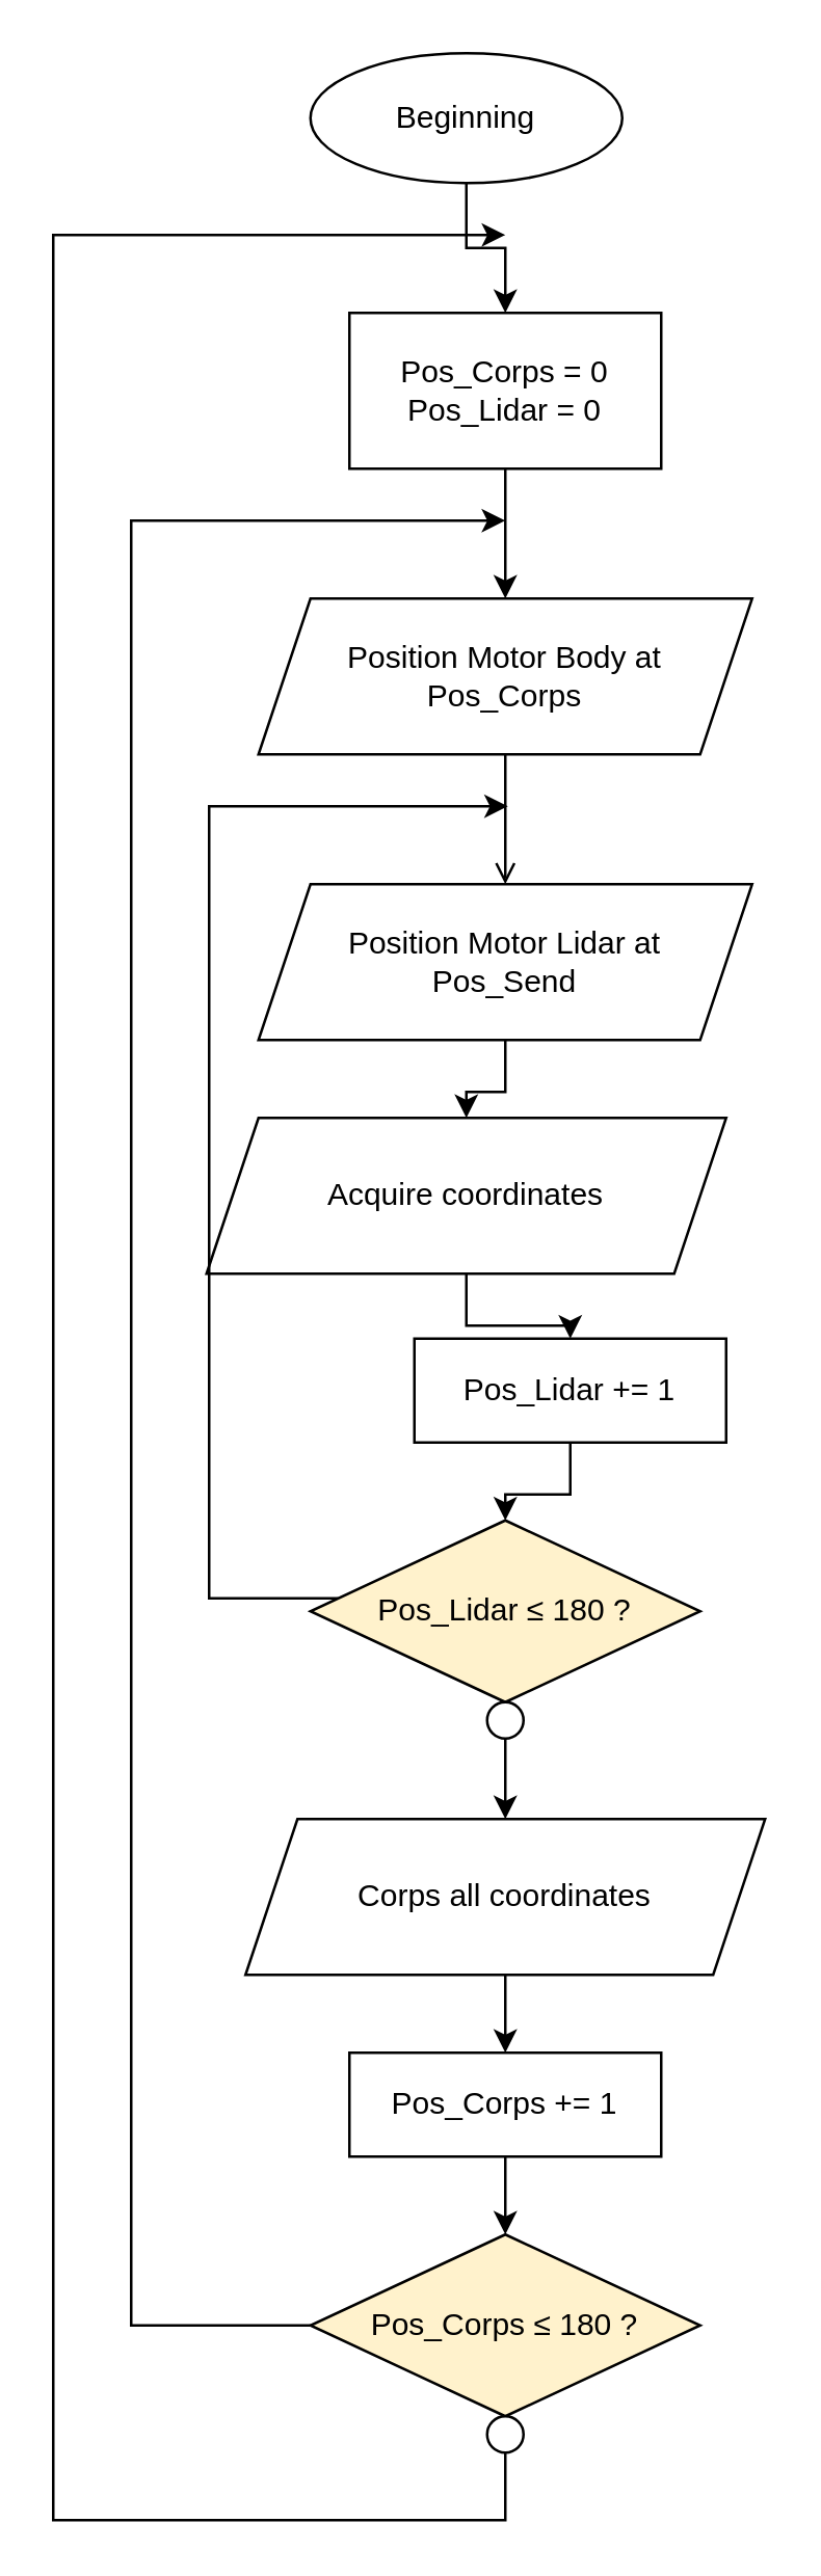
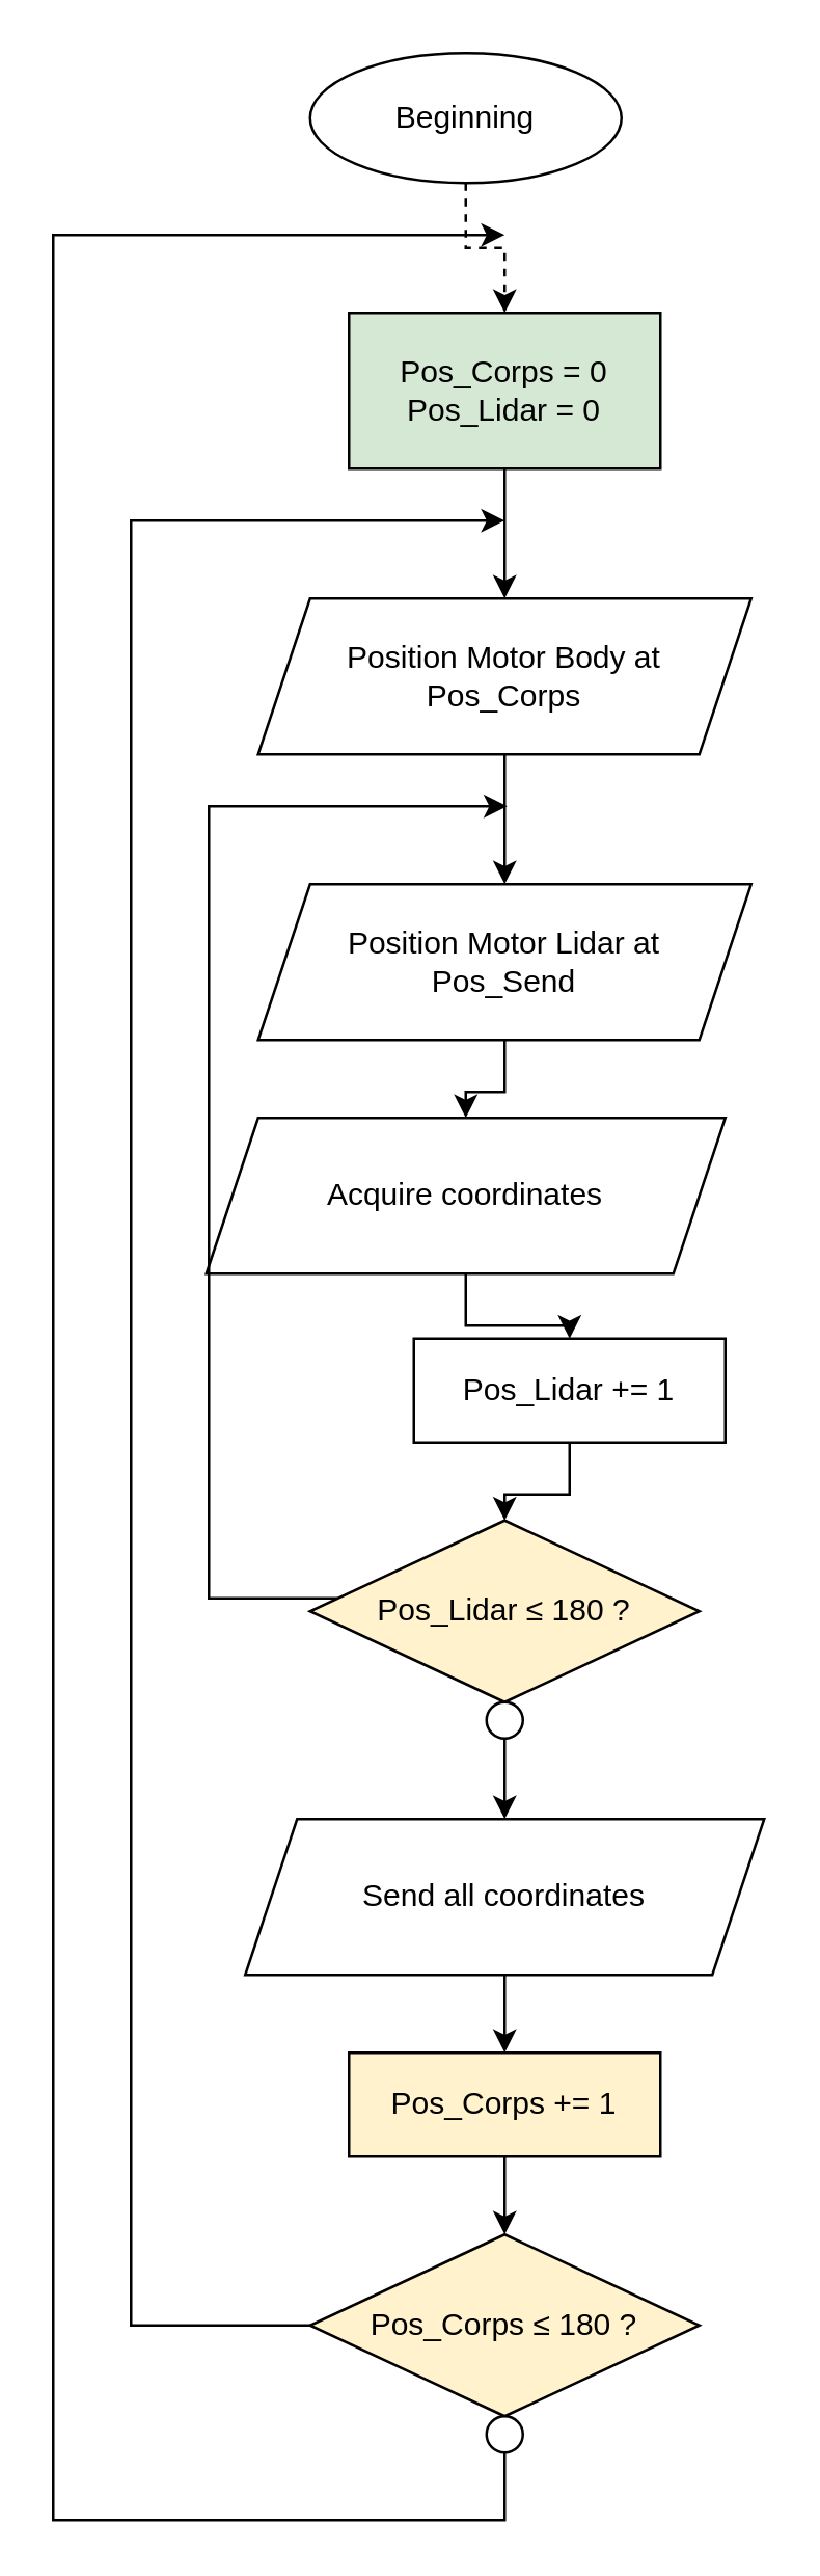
  <mxCell id="0" />
  <mxCell id="1" parent="0" />
- <mxCell id="2" value="" style="edgeStyle=orthogonalEdgeStyle;rounded=0;orthogonalLoop=1;jettySize=auto;html=1;" parent="1" source="3" target="5" edge="1"><mxGeometry relative="1" as="geometry" /></mxCell>
+ <mxCell id="2" value="" style="edgeStyle=orthogonalEdgeStyle;rounded=0;orthogonalLoop=1;jettySize=auto;html=1;dashed=1;" parent="1" source="3" target="5" edge="1"><mxGeometry relative="1" as="geometry" /></mxCell>
  <mxCell id="3" value="Beginning" style="ellipse;whiteSpace=wrap;html=1;" parent="1" vertex="1"><mxGeometry x="119" y="20" width="120" height="50" as="geometry" /></mxCell>
  <mxCell id="4" value="" style="edgeStyle=orthogonalEdgeStyle;rounded=0;orthogonalLoop=1;jettySize=auto;html=1;" parent="1" source="5" target="7" edge="1"><mxGeometry relative="1" as="geometry" /></mxCell>
- <mxCell id="5" value="Pos_Corps = 0&lt;br&gt;Pos_Lidar = 0" style="whiteSpace=wrap;html=1;" parent="1" vertex="1"><mxGeometry x="134" y="120" width="120" height="60" as="geometry" /></mxCell>
- <mxCell id="6" value="" style="edgeStyle=orthogonalEdgeStyle;rounded=0;orthogonalLoop=1;jettySize=auto;html=1;endArrow=open;" parent="1" source="7" target="9" edge="1"><mxGeometry relative="1" as="geometry" /></mxCell>
+ <mxCell id="5" value="Pos_Corps = 0&lt;br&gt;Pos_Lidar = 0" style="whiteSpace=wrap;html=1;fillColor=#d5e8d4;" parent="1" vertex="1"><mxGeometry x="134" y="120" width="120" height="60" as="geometry" /></mxCell>
+ <mxCell id="6" value="" style="edgeStyle=orthogonalEdgeStyle;rounded=0;orthogonalLoop=1;jettySize=auto;html=1;" parent="1" source="7" target="9" edge="1"><mxGeometry relative="1" as="geometry" /></mxCell>
  <mxCell id="7" value="Position Motor Body at&lt;br&gt;Pos_Corps" style="shape=parallelogram;perimeter=parallelogramPerimeter;whiteSpace=wrap;html=1;fixedSize=1;" parent="1" vertex="1"><mxGeometry x="99" y="230" width="190" height="60" as="geometry" /></mxCell>
  <mxCell id="8" value="" style="edgeStyle=orthogonalEdgeStyle;rounded=0;orthogonalLoop=1;jettySize=auto;html=1;" parent="1" source="9" target="11" edge="1"><mxGeometry relative="1" as="geometry" /></mxCell>
  <mxCell id="9" value="Position Motor Lidar at&lt;br&gt;Pos_Send" style="shape=parallelogram;perimeter=parallelogramPerimeter;whiteSpace=wrap;html=1;fixedSize=1;" parent="1" vertex="1"><mxGeometry x="99" y="340" width="190" height="60" as="geometry" /></mxCell>
  <mxCell id="10" value="" style="edgeStyle=orthogonalEdgeStyle;rounded=0;orthogonalLoop=1;jettySize=auto;html=1;" parent="1" source="11" target="13" edge="1"><mxGeometry relative="1" as="geometry" /></mxCell>
  <mxCell id="11" value="Acquire coordinates" style="shape=parallelogram;perimeter=parallelogramPerimeter;whiteSpace=wrap;html=1;fixedSize=1;" parent="1" vertex="1"><mxGeometry x="79" y="430" width="200" height="60" as="geometry" /></mxCell>
  <mxCell id="12" value="" style="edgeStyle=orthogonalEdgeStyle;rounded=0;orthogonalLoop=1;jettySize=auto;html=1;" parent="1" source="13" target="16" edge="1"><mxGeometry relative="1" as="geometry" /></mxCell>
  <mxCell id="13" value="Pos_Lidar += 1" style="whiteSpace=wrap;html=1;" parent="1" vertex="1"><mxGeometry x="159" y="515" width="120" height="40" as="geometry" /></mxCell>
  <mxCell id="14" style="edgeStyle=orthogonalEdgeStyle;rounded=0;orthogonalLoop=1;jettySize=auto;html=1;" parent="1" source="16" edge="1"><mxGeometry relative="1" as="geometry"><mxPoint x="195" y="310" as="targetPoint" /><Array as="points"><mxPoint x="80" y="615" /><mxPoint x="80" y="310" /></Array></mxGeometry></mxCell>
  <mxCell id="15" value="" style="edgeStyle=orthogonalEdgeStyle;rounded=0;orthogonalLoop=1;jettySize=auto;html=1;entryX=0.5;entryY=0;entryDx=0;entryDy=0;" parent="1" source="24" target="23" edge="1"><mxGeometry relative="1" as="geometry" /></mxCell>
  <mxCell id="16" value="&lt;font style=&quot;font-size: 12px&quot;&gt;Pos_Lidar&amp;nbsp;≤ 180 ?&lt;/font&gt;" style="rhombus;whiteSpace=wrap;html=1;align=center;fillColor=#fff2cc;" parent="1" vertex="1"><mxGeometry x="119" y="585" width="150" height="70" as="geometry" /></mxCell>
  <mxCell id="17" value="" style="edgeStyle=orthogonalEdgeStyle;rounded=0;orthogonalLoop=1;jettySize=auto;html=1;" parent="1" source="18" target="21" edge="1"><mxGeometry relative="1" as="geometry" /></mxCell>
- <mxCell id="18" value="Pos_Corps += 1" style="whiteSpace=wrap;html=1;" parent="1" vertex="1"><mxGeometry x="134" y="790" width="120" height="40" as="geometry" /></mxCell>
+ <mxCell id="18" value="Pos_Corps += 1" style="whiteSpace=wrap;html=1;fillColor=#fff2cc;" parent="1" vertex="1"><mxGeometry x="134" y="790" width="120" height="40" as="geometry" /></mxCell>
  <mxCell id="19" style="edgeStyle=orthogonalEdgeStyle;rounded=0;orthogonalLoop=1;jettySize=auto;html=1;" parent="1" source="21" edge="1"><mxGeometry relative="1" as="geometry"><mxPoint x="194" y="200" as="targetPoint" /><Array as="points"><mxPoint x="50" y="895" /><mxPoint x="50" y="200" /></Array></mxGeometry></mxCell>
  <mxCell id="20" value="" style="edgeStyle=orthogonalEdgeStyle;rounded=0;orthogonalLoop=1;jettySize=auto;html=1;" parent="1" source="25" edge="1"><mxGeometry relative="1" as="geometry"><mxPoint x="194" y="90" as="targetPoint" /><Array as="points"><mxPoint x="194" y="970" /><mxPoint x="20" y="970" /><mxPoint x="20" y="90" /></Array></mxGeometry></mxCell>
  <mxCell id="21" value="&lt;font style=&quot;font-size: 12px&quot;&gt;Pos_Corps&amp;nbsp;≤ 180 ?&lt;/font&gt;" style="rhombus;whiteSpace=wrap;html=1;align=center;fillColor=#fff2cc;" parent="1" vertex="1"><mxGeometry x="119" y="860" width="150" height="70" as="geometry" /></mxCell>
  <mxCell id="22" style="edgeStyle=orthogonalEdgeStyle;rounded=0;orthogonalLoop=1;jettySize=auto;html=1;exitX=0.5;exitY=1;exitDx=0;exitDy=0;entryX=0.5;entryY=0;entryDx=0;entryDy=0;" parent="1" source="23" target="18" edge="1"><mxGeometry relative="1" as="geometry" /></mxCell>
- <mxCell id="23" value="Corps all coordinates" style="shape=parallelogram;perimeter=parallelogramPerimeter;whiteSpace=wrap;html=1;fixedSize=1;" parent="1" vertex="1"><mxGeometry x="94" y="700" width="200" height="60" as="geometry" /></mxCell>
+ <mxCell id="23" value="Send all coordinates" style="shape=parallelogram;perimeter=parallelogramPerimeter;whiteSpace=wrap;html=1;fixedSize=1;" parent="1" vertex="1"><mxGeometry x="94" y="700" width="200" height="60" as="geometry" /></mxCell>
  <mxCell id="24" value="" style="ellipse;whiteSpace=wrap;html=1;aspect=fixed;" parent="1" vertex="1"><mxGeometry x="187" y="655" width="14" height="14" as="geometry" /></mxCell>
  <mxCell id="25" value="" style="ellipse;whiteSpace=wrap;html=1;aspect=fixed;" parent="1" vertex="1"><mxGeometry x="187" y="930" width="14" height="14" as="geometry" /></mxCell>
